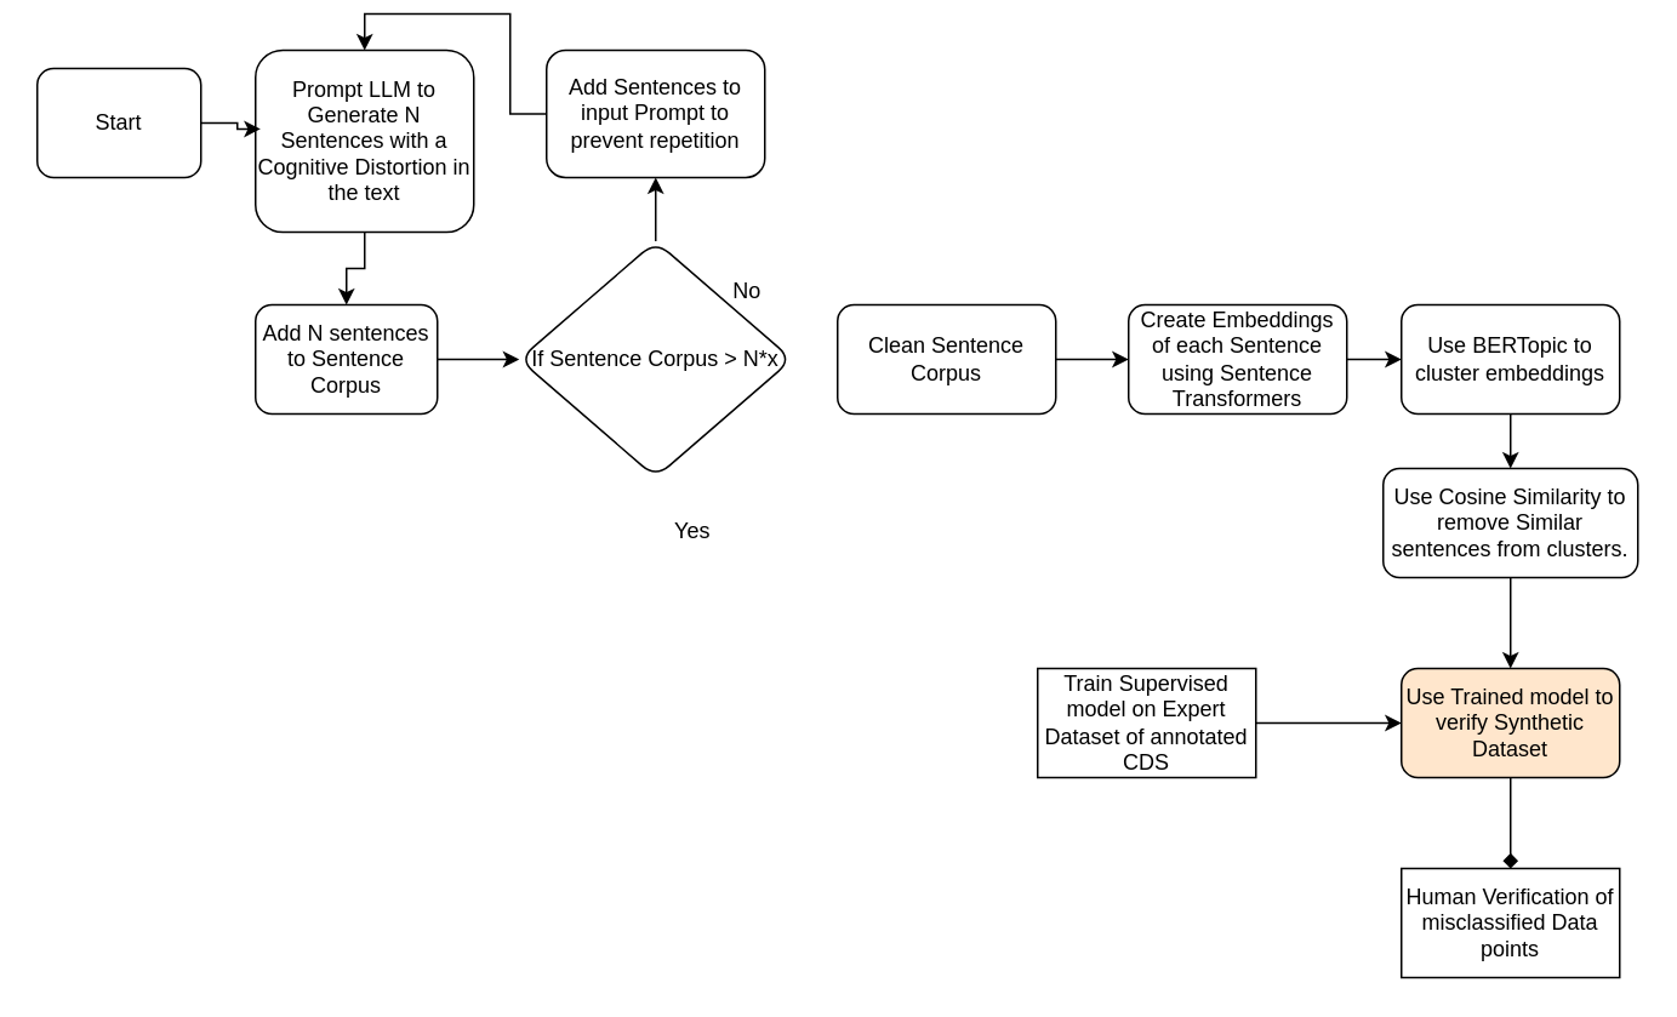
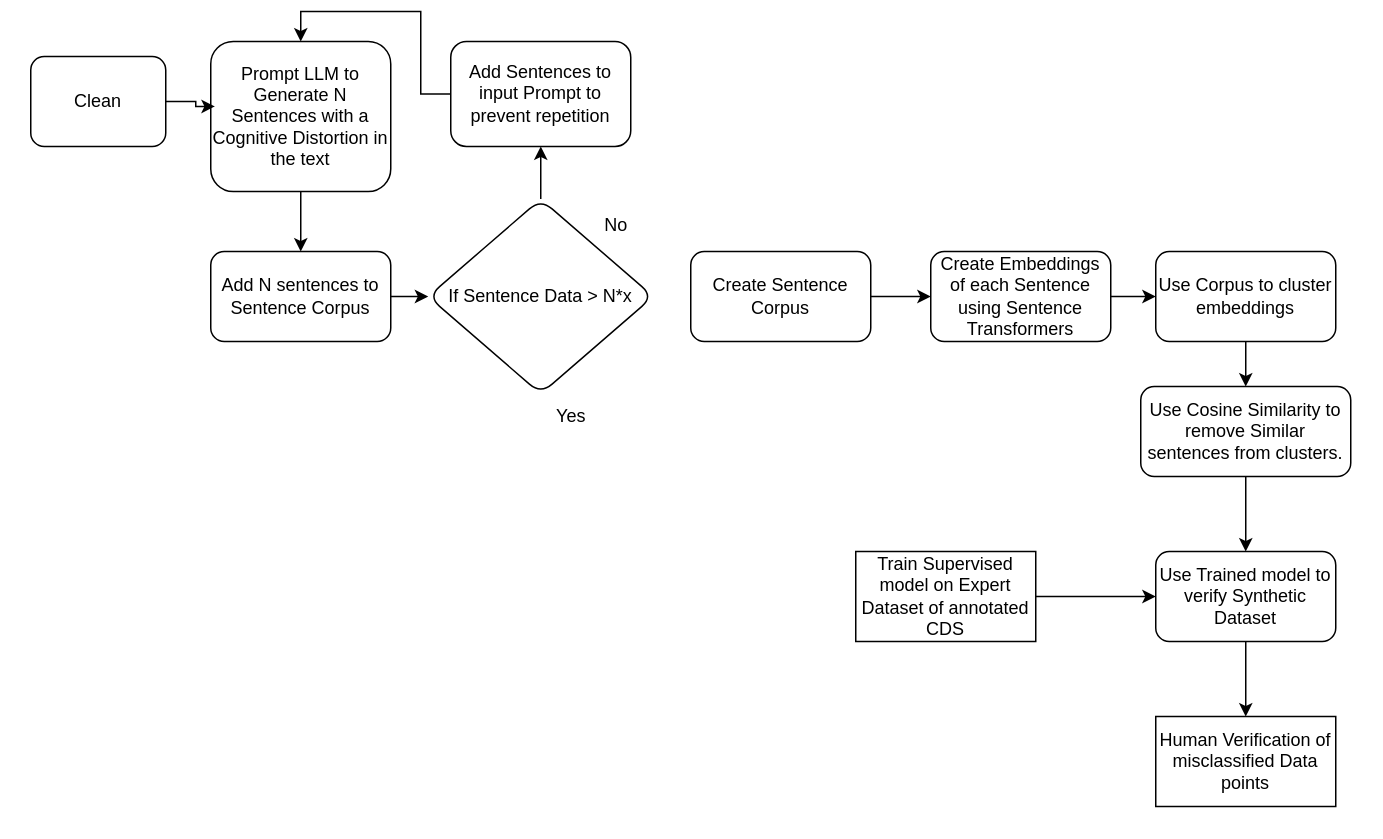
  <mxCell id="0" />
  <mxCell id="1" parent="0" />
  <mxCell id="2" value="" style="edgeStyle=orthogonalEdgeStyle;rounded=0;orthogonalLoop=1;jettySize=auto;html=1;" edge="1" parent="1" source="3" target="5"><mxGeometry relative="1" as="geometry" /></mxCell>
  <mxCell id="3" value="Prompt LLM to Generate N Sentences with a Cognitive Distortion in the text" style="rounded=1;whiteSpace=wrap;html=1;" vertex="1" parent="1"><mxGeometry x="140" y="20" width="120" height="100" as="geometry" /></mxCell>
  <mxCell id="4" value="" style="edgeStyle=orthogonalEdgeStyle;rounded=0;orthogonalLoop=1;jettySize=auto;html=1;" edge="1" parent="1" source="5" target="9"><mxGeometry relative="1" as="geometry" /></mxCell>
- <mxCell id="5" value="Add N sentences to Sentence Corpus" style="rounded=1;whiteSpace=wrap;html=1;" vertex="1" parent="1"><mxGeometry x="140" y="160" width="100" height="60" as="geometry" /></mxCell>
+ <mxCell id="5" value="Add N sentences to Sentence Corpus" style="rounded=1;whiteSpace=wrap;html=1;" vertex="1" parent="1"><mxGeometry x="140" y="160" width="120" height="60" as="geometry" /></mxCell>
  <mxCell id="6" style="edgeStyle=orthogonalEdgeStyle;rounded=0;orthogonalLoop=1;jettySize=auto;html=1;entryX=0.5;entryY=0;entryDx=0;entryDy=0;" edge="1" parent="1" source="7" target="3"><mxGeometry relative="1" as="geometry" /></mxCell>
  <mxCell id="7" value="Add Sentences to input Prompt to prevent repetition" style="whiteSpace=wrap;html=1;rounded=1;" vertex="1" parent="1"><mxGeometry x="300" y="20" width="120" height="70" as="geometry" /></mxCell>
  <mxCell id="8" style="edgeStyle=orthogonalEdgeStyle;rounded=0;orthogonalLoop=1;jettySize=auto;html=1;entryX=0.5;entryY=1;entryDx=0;entryDy=0;" edge="1" parent="1" source="9" target="7"><mxGeometry relative="1" as="geometry" /></mxCell>
- <mxCell id="9" value="If Sentence Corpus &amp;gt; N*x" style="rhombus;whiteSpace=wrap;html=1;rounded=1;" vertex="1" parent="1"><mxGeometry x="285" y="125" width="150" height="130" as="geometry" /></mxCell>
- <mxCell id="10" value="No" style="text;html=1;align=center;verticalAlign=middle;resizable=0;points=[];autosize=1;strokeColor=none;fillColor=none;" vertex="1" parent="1"><mxGeometry x="390" y="138" width="40" height="30" as="geometry" /></mxCell>
+ <mxCell id="9" value="If Sentence Data &amp;gt; N*x" style="rhombus;whiteSpace=wrap;html=1;rounded=1;" vertex="1" parent="1"><mxGeometry x="285" y="125" width="150" height="130" as="geometry" /></mxCell>
+ <mxCell id="10" value="No" style="text;html=1;align=center;verticalAlign=middle;resizable=0;points=[];autosize=1;strokeColor=none;fillColor=none;" vertex="1" parent="1"><mxGeometry x="390" y="128" width="40" height="30" as="geometry" /></mxCell>
  <mxCell id="11" value="" style="edgeStyle=orthogonalEdgeStyle;rounded=0;orthogonalLoop=1;jettySize=auto;html=1;" edge="1" parent="1" source="12" target="21"><mxGeometry relative="1" as="geometry" /></mxCell>
- <mxCell id="12" value="Clean Sentence Corpus" style="whiteSpace=wrap;html=1;rounded=1;" vertex="1" parent="1"><mxGeometry x="460" y="160" width="120" height="60" as="geometry" /></mxCell>
- <mxCell id="13" value="Yes" style="text;html=1;align=center;verticalAlign=middle;resizable=0;points=[];autosize=1;strokeColor=none;fillColor=none;" vertex="1" parent="1"><mxGeometry x="360" y="270" width="40" height="30" as="geometry" /></mxCell>
- <mxCell id="14" value="Start" style="rounded=1;whiteSpace=wrap;html=1;" vertex="1" parent="1"><mxGeometry x="20" y="30" width="90" height="60" as="geometry" /></mxCell>
+ <mxCell id="12" value="Create Sentence Corpus" style="whiteSpace=wrap;html=1;rounded=1;" vertex="1" parent="1"><mxGeometry x="460" y="160" width="120" height="60" as="geometry" /></mxCell>
+ <mxCell id="13" value="Yes" style="text;html=1;align=center;verticalAlign=middle;resizable=0;points=[];autosize=1;strokeColor=none;fillColor=none;" vertex="1" parent="1"><mxGeometry x="360" y="255" width="40" height="30" as="geometry" /></mxCell>
+ <mxCell id="14" value="Clean" style="rounded=1;whiteSpace=wrap;html=1;" vertex="1" parent="1"><mxGeometry x="20" y="30" width="90" height="60" as="geometry" /></mxCell>
  <mxCell id="15" style="edgeStyle=orthogonalEdgeStyle;rounded=0;orthogonalLoop=1;jettySize=auto;html=1;entryX=0.023;entryY=0.433;entryDx=0;entryDy=0;entryPerimeter=0;" edge="1" parent="1" source="14" target="3"><mxGeometry relative="1" as="geometry" /></mxCell>
  <mxCell id="16" value="" style="edgeStyle=orthogonalEdgeStyle;rounded=0;orthogonalLoop=1;jettySize=auto;html=1;" edge="1" parent="1" source="17" target="19"><mxGeometry relative="1" as="geometry" /></mxCell>
- <mxCell id="17" value="Use BERTopic to cluster embeddings" style="whiteSpace=wrap;html=1;rounded=1;" vertex="1" parent="1"><mxGeometry x="770" y="160" width="120" height="60" as="geometry" /></mxCell>
+ <mxCell id="17" value="Use Corpus to cluster embeddings" style="whiteSpace=wrap;html=1;rounded=1;" vertex="1" parent="1"><mxGeometry x="770" y="160" width="120" height="60" as="geometry" /></mxCell>
  <mxCell id="18" value="" style="edgeStyle=orthogonalEdgeStyle;rounded=0;orthogonalLoop=1;jettySize=auto;html=1;" edge="1" parent="1" source="19" target="26"><mxGeometry relative="1" as="geometry" /></mxCell>
  <mxCell id="19" value="Use Cosine Similarity to remove Similar sentences from clusters." style="whiteSpace=wrap;html=1;rounded=1;" vertex="1" parent="1"><mxGeometry x="760" y="250" width="140" height="60" as="geometry" /></mxCell>
  <mxCell id="20" value="" style="edgeStyle=orthogonalEdgeStyle;rounded=0;orthogonalLoop=1;jettySize=auto;html=1;" edge="1" parent="1" source="21" target="17"><mxGeometry relative="1" as="geometry" /></mxCell>
  <mxCell id="21" value="Create Embeddings of each Sentence using Sentence Transformers" style="rounded=1;whiteSpace=wrap;html=1;" vertex="1" parent="1"><mxGeometry x="620" y="160" width="120" height="60" as="geometry" /></mxCell>
  <mxCell id="22" value="Human Verification of misclassified Data points" style="whiteSpace=wrap;html=1;rounded=0;" vertex="1" parent="1"><mxGeometry x="770" y="470" width="120" height="60" as="geometry" /></mxCell>
  <mxCell id="23" value="" style="edgeStyle=orthogonalEdgeStyle;rounded=0;orthogonalLoop=1;jettySize=auto;html=1;" edge="1" parent="1" source="24" target="26"><mxGeometry relative="1" as="geometry" /></mxCell>
  <mxCell id="24" value="Train Supervised model on Expert Dataset of annotated CDS" style="whiteSpace=wrap;html=1;" vertex="1" parent="1"><mxGeometry x="570" y="360" width="120" height="60" as="geometry" /></mxCell>
- <mxCell id="25" value="" style="edgeStyle=orthogonalEdgeStyle;rounded=0;orthogonalLoop=1;jettySize=auto;html=1;endArrow=diamond;" edge="1" parent="1" source="26" target="22"><mxGeometry relative="1" as="geometry" /></mxCell>
- <mxCell id="26" value="Use Trained model to verify Synthetic Dataset" style="rounded=1;whiteSpace=wrap;html=1;fillColor=#ffe6cc;" vertex="1" parent="1"><mxGeometry x="770" y="360" width="120" height="60" as="geometry" /></mxCell>
+ <mxCell id="25" value="" style="edgeStyle=orthogonalEdgeStyle;rounded=0;orthogonalLoop=1;jettySize=auto;html=1;" edge="1" parent="1" source="26" target="22"><mxGeometry relative="1" as="geometry" /></mxCell>
+ <mxCell id="26" value="Use Trained model to verify Synthetic Dataset" style="rounded=1;whiteSpace=wrap;html=1;" vertex="1" parent="1"><mxGeometry x="770" y="360" width="120" height="60" as="geometry" /></mxCell>
